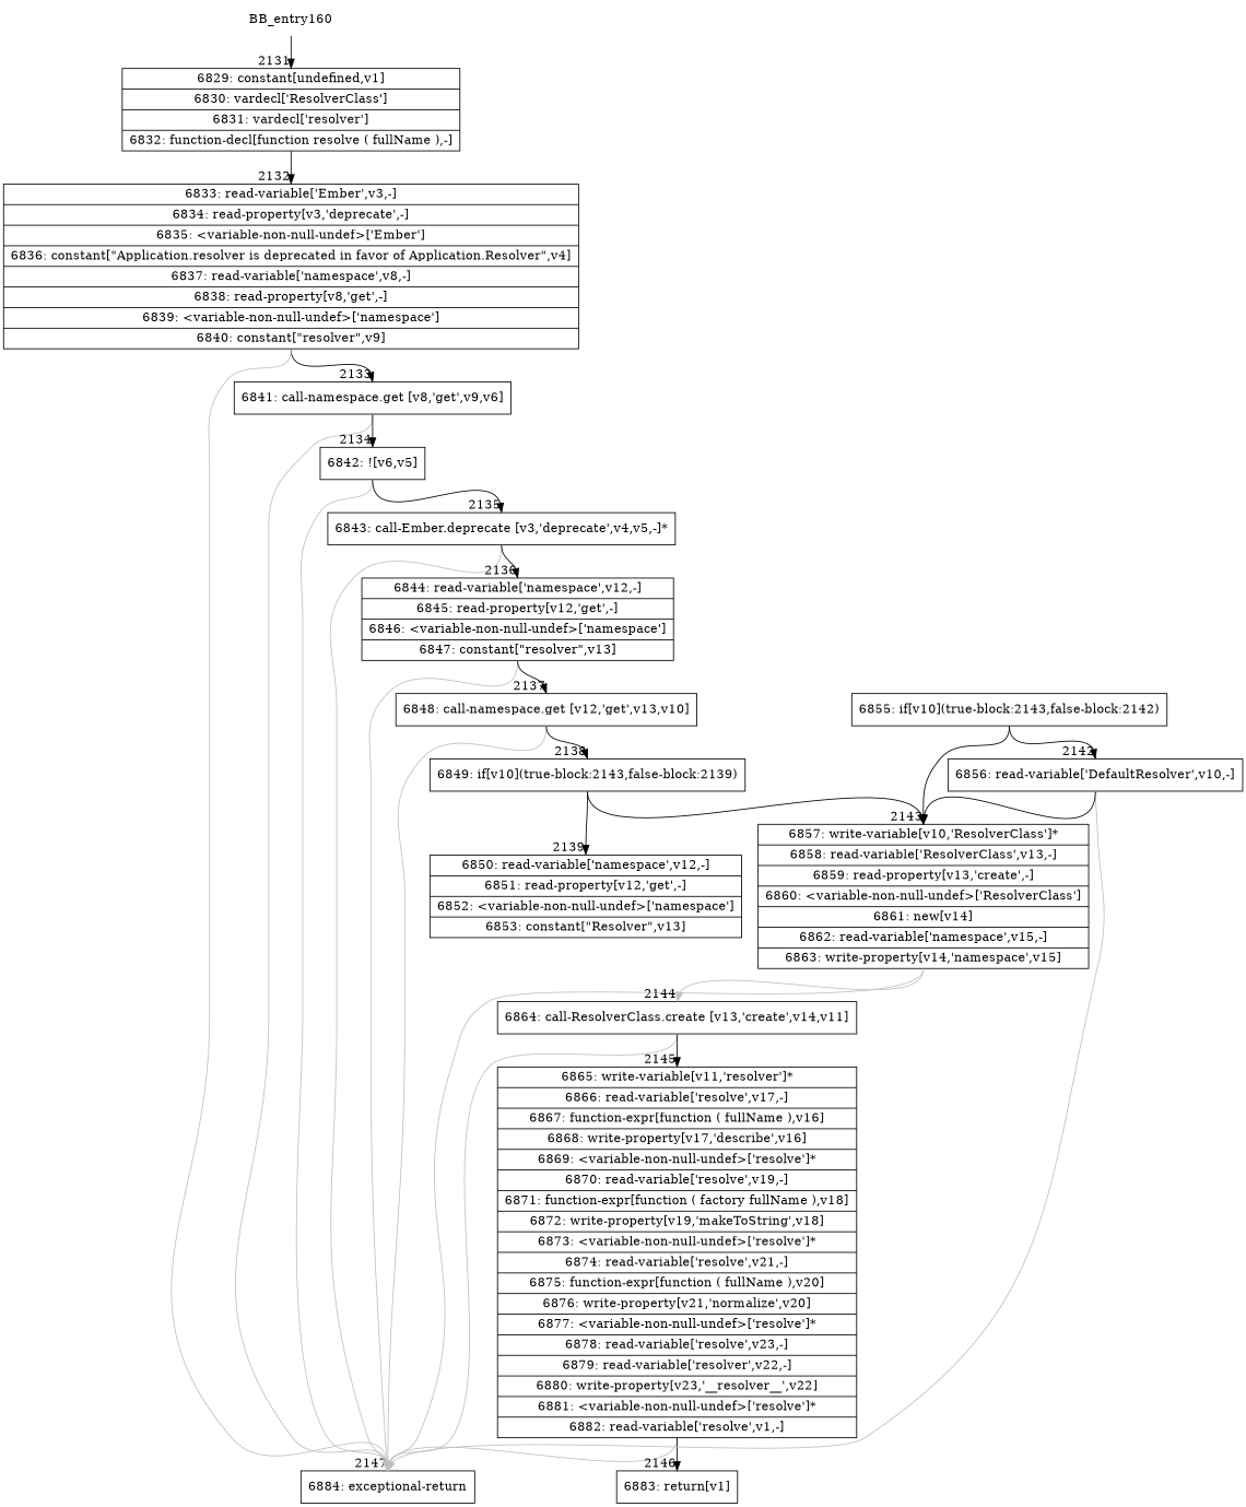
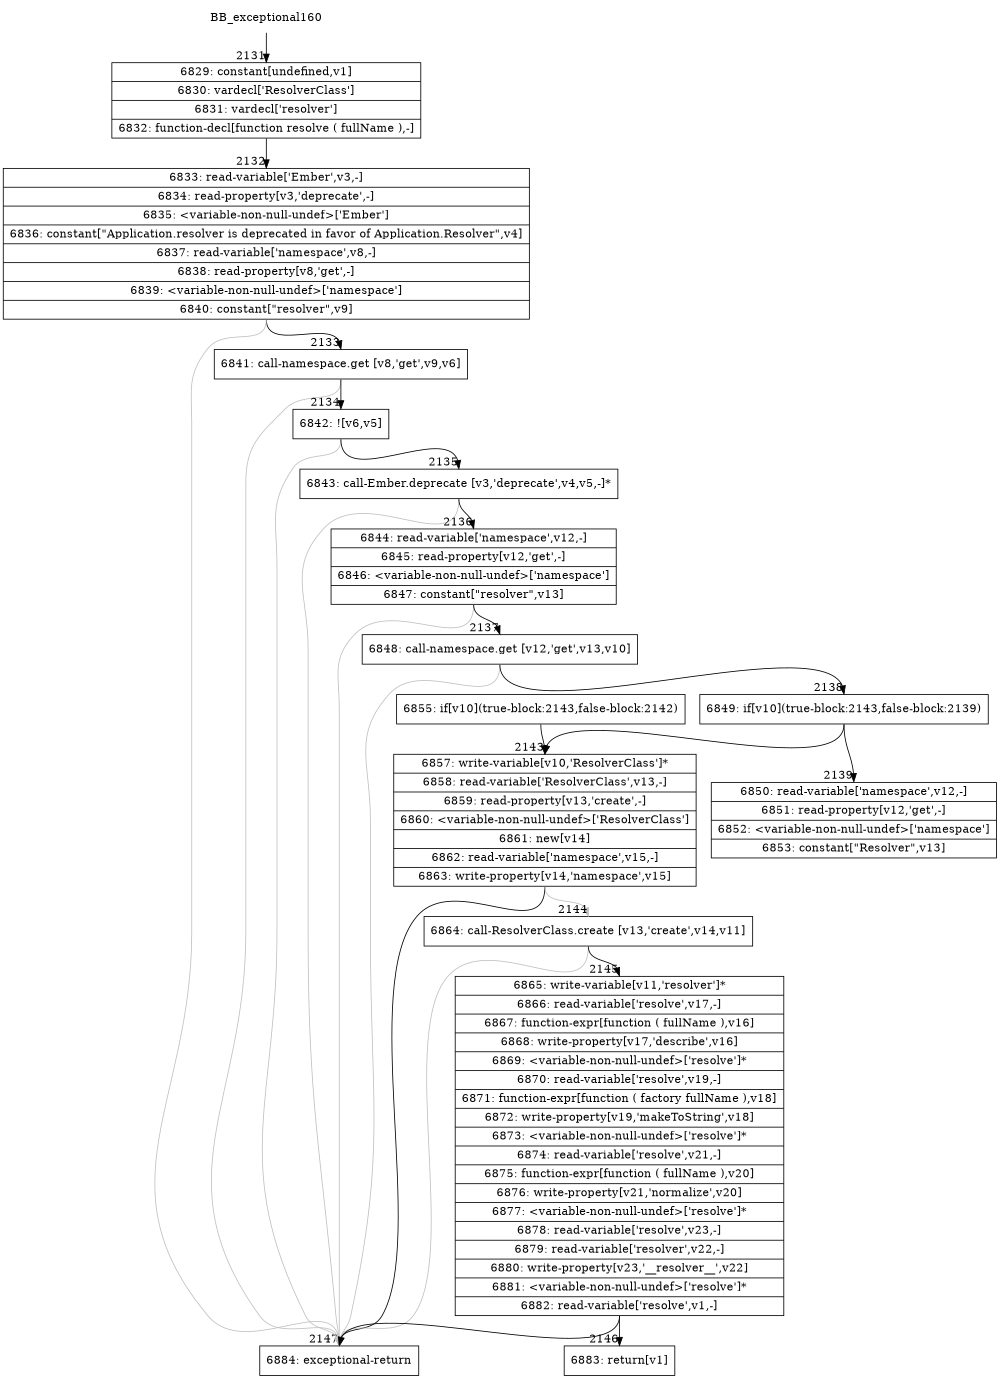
  digraph {
    rankdir=TD
    node [shape=record]
    edge [headport=n tailport=s]
-   BB_entry160 [shape=none]
+   BB_entry160 [shape=none label=BB_exceptional160]
    n2 [label="{6829: constant[undefined,v1]|6830: vardecl['ResolverClass']|6831: vardecl['resolver']|6832: function-decl[function resolve ( fullName ),-]}"]
    n3 [label="{6833: read-variable['Ember',v3,-]|6834: read-property[v3,'deprecate',-]|6835: \<variable-non-null-undef\>['Ember']|6836: constant[\"Application.resolver is deprecated in favor of Application.Resolver\",v4]|6837: read-variable['namespace',v8,-]|6838: read-property[v8,'get',-]|6839: \<variable-non-null-undef\>['namespace']|6840: constant[\"resolver\",v9]}"]
    n4 [label="{6841: call-namespace.get [v8,'get',v9,v6]}"]
    n5 [label="{6884: exceptional-return}"]
    n6 [label="{6842: ![v6,v5]}"]
    n7 [label="{6843: call-Ember.deprecate [v3,'deprecate',v4,v5,-]*}"]
    n8 [label="{6844: read-variable['namespace',v12,-]|6845: read-property[v12,'get',-]|6846: \<variable-non-null-undef\>['namespace']|6847: constant[\"resolver\",v13]}"]
    n9 [label="{6848: call-namespace.get [v12,'get',v13,v10]}"]
    n10 [label="{6849: if[v10](true-block:2143,false-block:2139)}"]
    n11 [label="{6857: write-variable[v10,'ResolverClass']*|6858: read-variable['ResolverClass',v13,-]|6859: read-property[v13,'create',-]|6860: \<variable-non-null-undef\>['ResolverClass']|6861: new[v14]|6862: read-variable['namespace',v15,-]|6863: write-property[v14,'namespace',v15]}"]
    n12 [label="{6850: read-variable['namespace',v12,-]|6851: read-property[v12,'get',-]|6852: \<variable-non-null-undef\>['namespace']|6853: constant[\"Resolver\",v13]}"]
    n13 [label="{6864: call-ResolverClass.create [v13,'create',v14,v11]}"]
    n14 [label="{6865: write-variable[v11,'resolver']*|6866: read-variable['resolve',v17,-]|6867: function-expr[function ( fullName ),v16]|6868: write-property[v17,'describe',v16]|6869: \<variable-non-null-undef\>['resolve']*|6870: read-variable['resolve',v19,-]|6871: function-expr[function ( factory fullName ),v18]|6872: write-property[v19,'makeToString',v18]|6873: \<variable-non-null-undef\>['resolve']*|6874: read-variable['resolve',v21,-]|6875: function-expr[function ( fullName ),v20]|6876: write-property[v21,'normalize',v20]|6877: \<variable-non-null-undef\>['resolve']*|6878: read-variable['resolve',v23,-]|6879: read-variable['resolver',v22,-]|6880: write-property[v23,'__resolver__',v22]|6881: \<variable-non-null-undef\>['resolve']*|6882: read-variable['resolve',v1,-]}"]
    n15 [label="{6855: if[v10](true-block:2143,false-block:2142)}"]
-   n16 [label="{6856: read-variable['DefaultResolver',v10,-]}"]
    n17 [label="{6883: return[v1]}"]
    BB_entry160 -> n2 [headlabel="    2131"]
    n2 -> n3 [headlabel="      2132"]
    n3 -> n4 [headlabel="      2133"]
    n3 -> n5 [color=gray headlabel="      2147"]
    n4 -> n5 [color=gray]
    n4 -> n6 [headlabel="      2134"]
    n6 -> n5 [color=gray]
    n6 -> n7 [headlabel="      2135"]
    n7 -> n5 [color=gray]
    n7 -> n8 [headlabel="      2136"]
    n8 -> n5 [color=gray]
    n8 -> n9 [headlabel="      2137"]
    n9 -> n5 [color=gray]
    n9 -> n10 [headlabel="      2138"]
    n10 -> n11 [headlabel="      2143"]
    n10 -> n12 [headlabel="      2139"]
-   n11 -> n5 [color=gray]
+   n11 -> n5 [color=black]
    n11 -> n13 [color=gray headlabel="      2144"]
    n13 -> n5 [color=gray]
    n13 -> n14 [headlabel="      2145"]
-   n14 -> n5 [color=gray]
+   n14 -> n5 [color=black]
    n14 -> n17 [headlabel="      2146"]
    n15 -> n11
-   n15 -> n16 [headlabel="      2142"]
-   n16 -> n5 [color=gray]
-   n16 -> n11
  }
